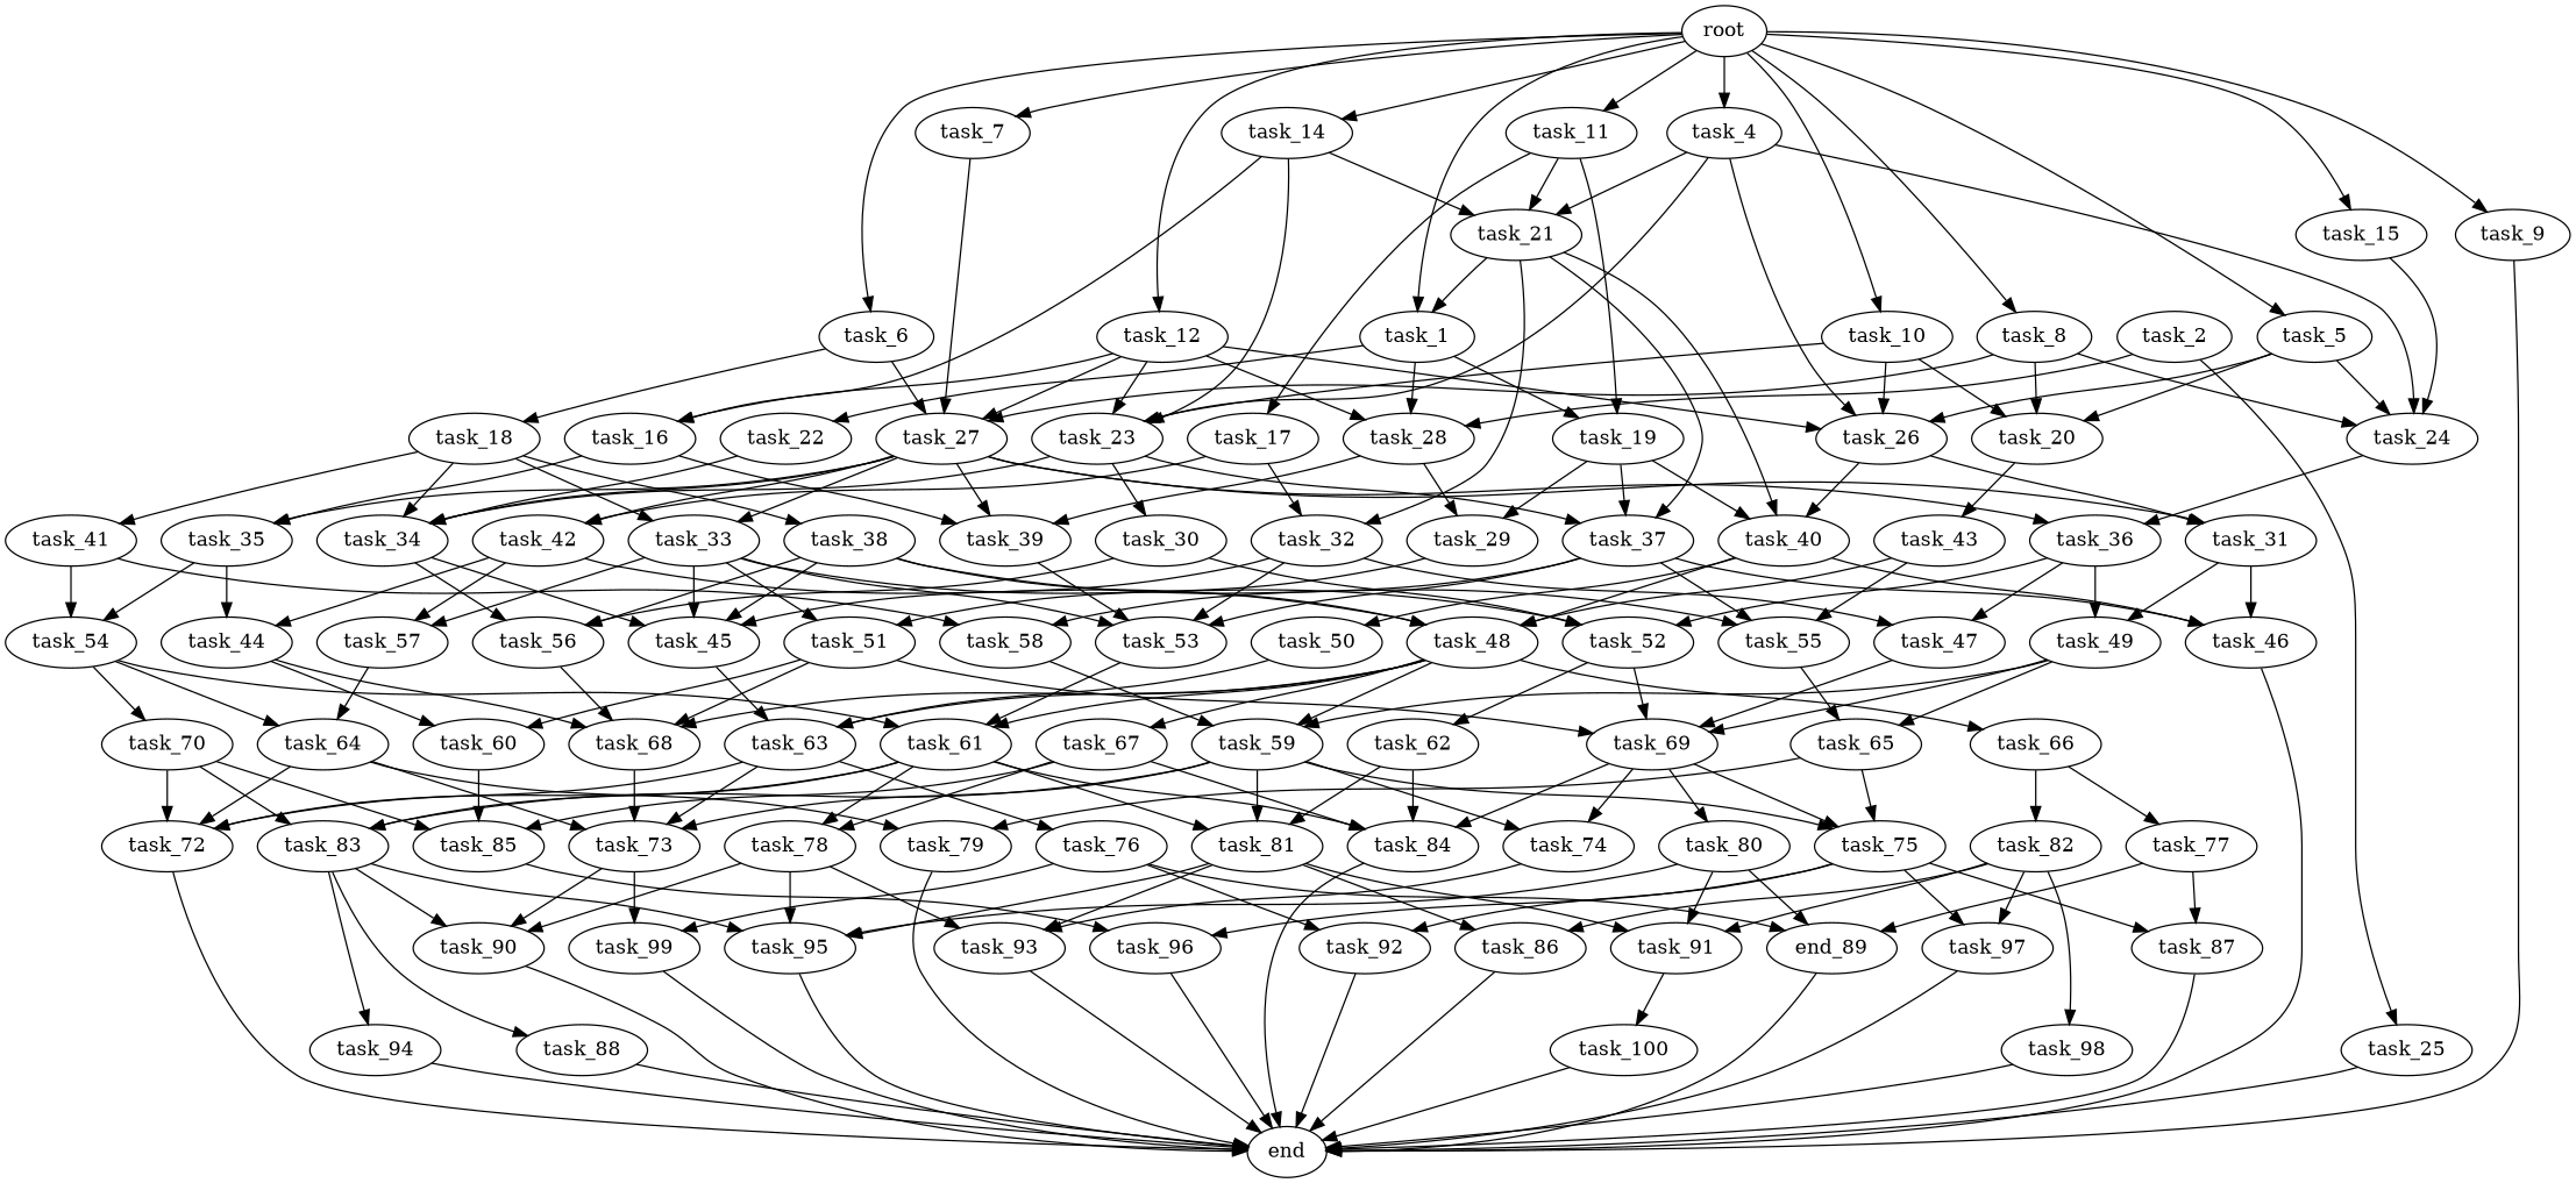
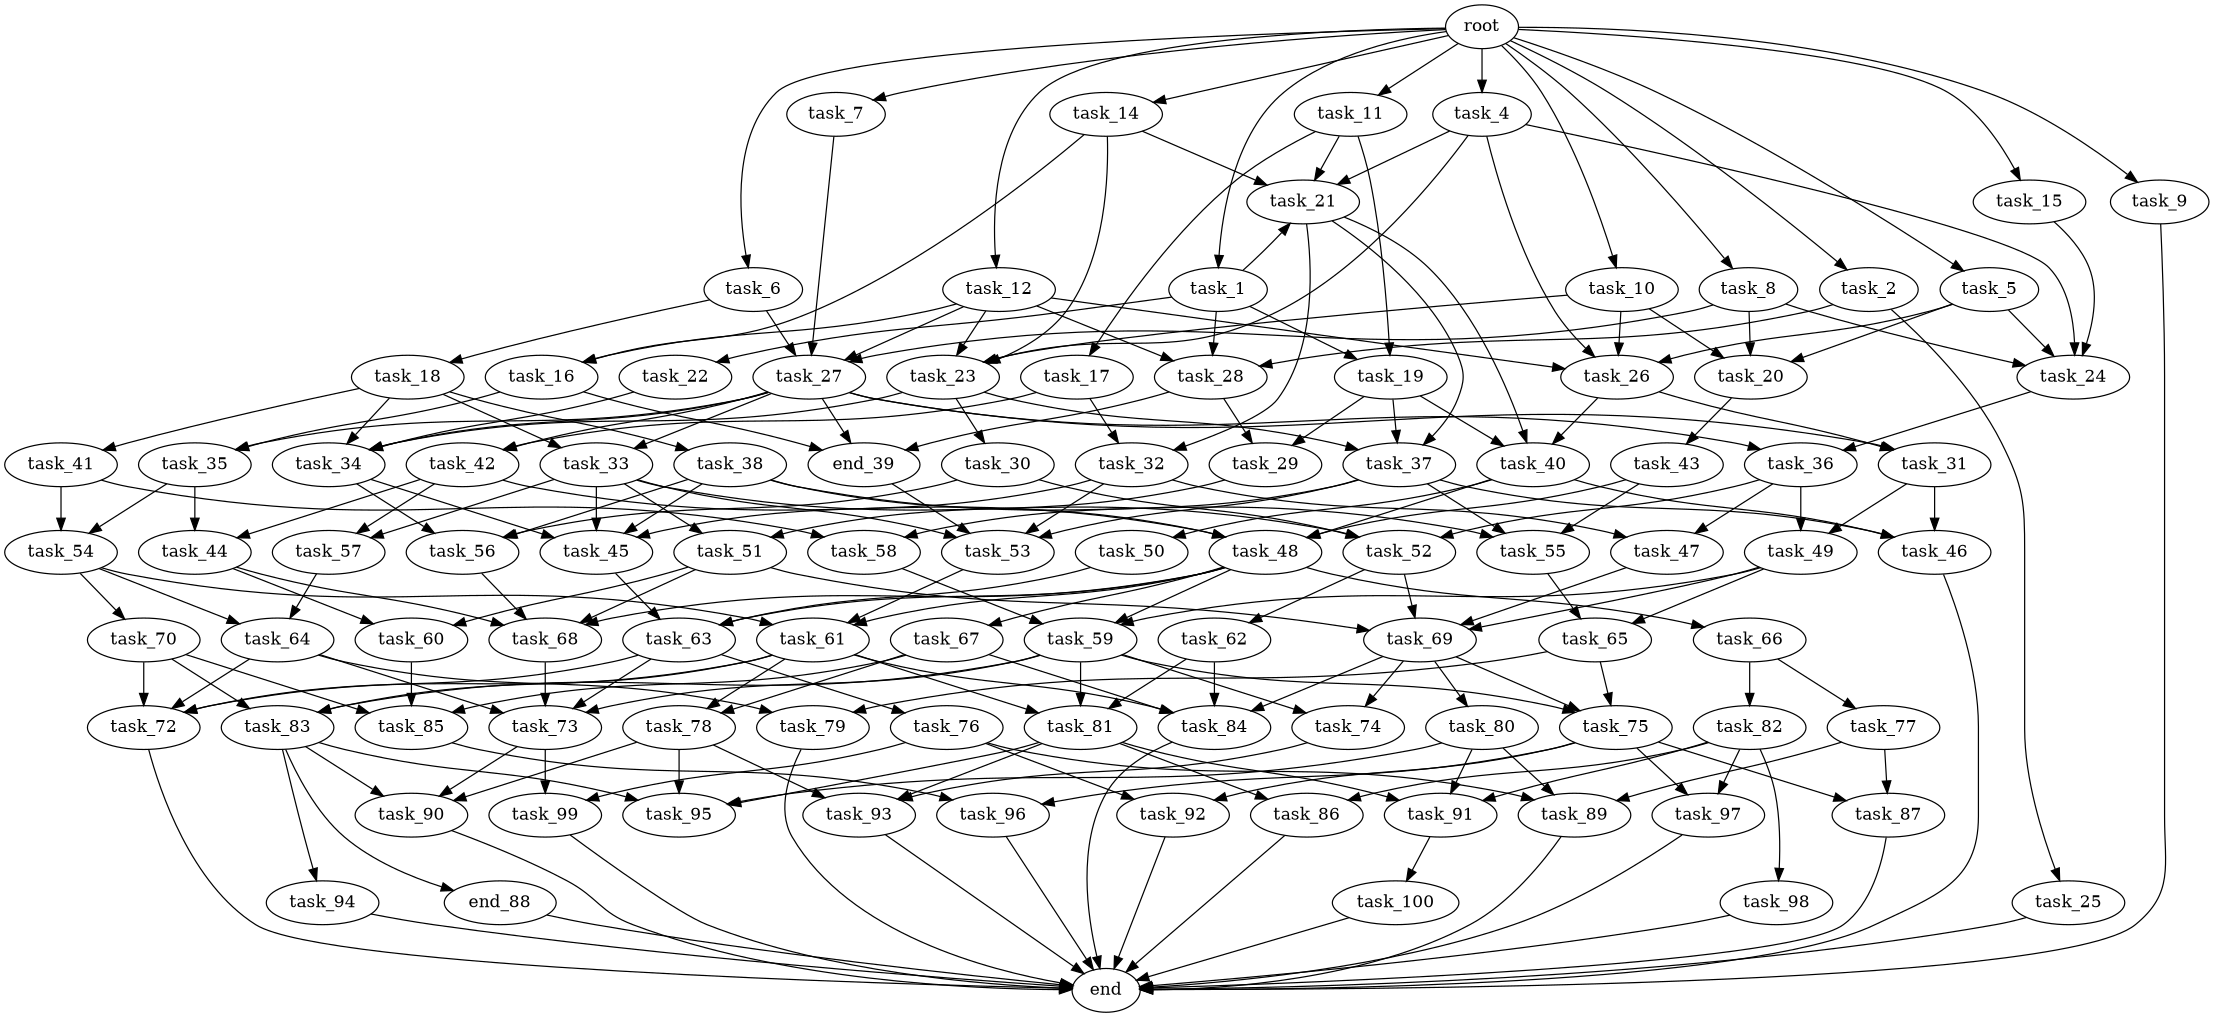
  digraph {
    fontname="DejaVu Serif"
    node [fontname="DejaVu Serif"]
    edge [fontname="DejaVu Serif"]
    task_66
    task_77
    task_82
    task_87
-   task_89 [label=end_89]
+   task_89
    task_91
    task_98
    task_97
    task_86
    task_79
    end
    task_27
    task_34
    task_36
    task_33
    task_42
    task_35
-   task_39
+   task_39 [label=end_39]
    task_31
    task_56
    task_45
    task_47
    task_52
    task_49
    task_57
    task_51
    task_53
    task_44
    task_48
    task_54
    task_46
    task_68
    task_63
    task_69
    task_80
    task_74
    task_75
    task_84
    task_95
    task_76
    task_92
    task_99
    task_93
    task_96
    task_73
    task_72
    task_90
    task_26
    task_40
    task_50
    task_25
    task_60
    task_85
    task_19
    task_29
    task_37
    task_55
    task_58
    task_64
    task_20
    task_43
    task_15
    task_24
    task_100
    task_16
    task_65
    task_10
    task_23
    task_30
    task_62
    task_78
    task_28
    task_38
    task_59
    task_61
    task_67
    task_32
    task_4
    task_21
    task_9
    task_14
    task_83
    task_94
-   task_88
+   task_88 [label=end_88]
    task_81
    task_12
    task_41
    task_70
    task_18
    task_11
    task_17
    task_6
    task_22
    root
    task_1
    task_2
    task_5
    task_7
    task_8
    task_66 -> task_77
    task_66 -> task_82
    task_77 -> task_87
    task_77 -> task_89
    task_82 -> task_91
    task_82 -> task_98
    task_82 -> task_97
    task_82 -> task_86
    task_87 -> end
    task_89 -> end
    task_91 -> task_100
    task_98 -> end
    task_97 -> end
    task_86 -> end
    task_79 -> end
    task_27 -> task_34
    task_27 -> task_36
    task_27 -> task_33
    task_27 -> task_42
    task_27 -> task_35
    task_27 -> task_39
    task_27 -> task_31
    task_34 -> task_56
    task_34 -> task_45
    task_36 -> task_47
    task_36 -> task_52
    task_36 -> task_49
    task_33 -> task_45
    task_33 -> task_52
    task_33 -> task_57
    task_33 -> task_51
    task_33 -> task_53
    task_42 -> task_57
    task_42 -> task_44
    task_42 -> task_48
    task_35 -> task_44
    task_35 -> task_54
    task_39 -> task_53
    task_31 -> task_49
    task_31 -> task_46
    task_56 -> task_68
    task_45 -> task_63
    task_47 -> task_69
    task_52 -> task_69
    task_52 -> task_62
    task_49 -> task_69
    task_49 -> task_65
    task_49 -> task_59
    task_57 -> task_64
    task_51 -> task_68
    task_51 -> task_69
    task_51 -> task_60
    task_53 -> task_61
    task_44 -> task_68
    task_44 -> task_60
    task_48 -> task_66
    task_48 -> task_68
    task_48 -> task_63
    task_48 -> task_59
    task_48 -> task_61
    task_48 -> task_67
    task_54 -> task_64
    task_54 -> task_61
    task_54 -> task_70
    task_46 -> end
    task_68 -> task_73
    task_63 -> task_76
    task_63 -> task_73
    task_63 -> task_72
    task_69 -> task_80
    task_69 -> task_74
    task_69 -> task_75
    task_69 -> task_84
    task_80 -> task_89
    task_80 -> task_91
    task_80 -> task_95
    task_74 -> task_93
    task_75 -> task_87
    task_75 -> task_97
    task_75 -> task_92
    task_75 -> task_96
    task_84 -> end
-   task_95 -> end
    task_76 -> task_89
    task_76 -> task_92
    task_76 -> task_99
    task_92 -> end
    task_99 -> end
    task_93 -> end
    task_96 -> end
    task_73 -> task_99
    task_73 -> task_90
    task_72 -> end
    task_90 -> end
    task_26 -> task_31
    task_26 -> task_40
    task_40 -> task_48
    task_40 -> task_46
    task_40 -> task_50
    task_50 -> task_63
    task_25 -> end
    task_60 -> task_85
    task_85 -> task_96
    task_19 -> task_40
    task_19 -> task_29
    task_19 -> task_37
    task_29 -> task_51
    task_37 -> task_53
    task_37 -> task_46
    task_37 -> task_55
    task_37 -> task_58
    task_55 -> task_65
    task_58 -> task_59
    task_64 -> task_79
    task_64 -> task_73
    task_64 -> task_72
    task_20 -> task_43
    task_43 -> task_48
    task_43 -> task_55
    task_15 -> task_24
    task_24 -> task_36
    task_100 -> end
    task_16 -> task_35
    task_16 -> task_39
    task_65 -> task_79
    task_65 -> task_75
    task_10 -> task_26
    task_10 -> task_20
    task_10 -> task_23
    task_23 -> task_34
    task_23 -> task_37
    task_23 -> task_30
    task_30 -> task_56
    task_30 -> task_52
    task_62 -> task_84
    task_62 -> task_81
    task_78 -> task_95
    task_78 -> task_93
    task_78 -> task_90
    task_28 -> task_39
    task_28 -> task_29
    task_38 -> task_56
    task_38 -> task_45
    task_38 -> task_48
    task_38 -> task_55
    task_59 -> task_74
    task_59 -> task_75
    task_59 -> task_73
    task_59 -> task_83
    task_59 -> task_81
    task_61 -> task_84
    task_61 -> task_72
    task_61 -> task_78
    task_61 -> task_83
    task_61 -> task_81
    task_67 -> task_84
    task_67 -> task_85
    task_67 -> task_78
    task_32 -> task_45
    task_32 -> task_47
    task_32 -> task_53
    task_4 -> task_26
    task_4 -> task_24
    task_4 -> task_23
    task_4 -> task_21
    task_21 -> task_40
    task_21 -> task_37
    task_21 -> task_32
    task_9 -> end
    task_14 -> task_16
    task_14 -> task_23
    task_14 -> task_21
    task_83 -> task_95
    task_83 -> task_90
    task_83 -> task_94
    task_83 -> task_88
    task_94 -> end
    task_88 -> end
    task_81 -> task_91
    task_81 -> task_86
    task_81 -> task_95
    task_81 -> task_93
    task_12 -> task_27
    task_12 -> task_26
    task_12 -> task_16
    task_12 -> task_23
    task_12 -> task_28
    task_41 -> task_54
    task_41 -> task_58
    task_70 -> task_72
    task_70 -> task_85
    task_70 -> task_83
    task_18 -> task_34
    task_18 -> task_33
    task_18 -> task_38
    task_18 -> task_41
    task_11 -> task_19
    task_11 -> task_21
    task_11 -> task_17
    task_17 -> task_42
    task_17 -> task_32
    task_6 -> task_27
    task_6 -> task_18
    task_22 -> task_34
    root -> task_15
    root -> task_10
    root -> task_4
    root -> task_9
    root -> task_14
    root -> task_12
    root -> task_11
    root -> task_6
    root -> task_1
+   root -> task_2
    root -> task_5
    root -> task_7
    root -> task_8
    task_1 -> task_19
    task_1 -> task_28
-   task_21 -> task_1
+   task_1 -> task_21
    task_1 -> task_22
    task_2 -> task_25
    task_2 -> task_28
    task_5 -> task_26
    task_5 -> task_20
    task_5 -> task_24
    task_7 -> task_27
    task_8 -> task_27
    task_8 -> task_20
    task_8 -> task_24
  }
